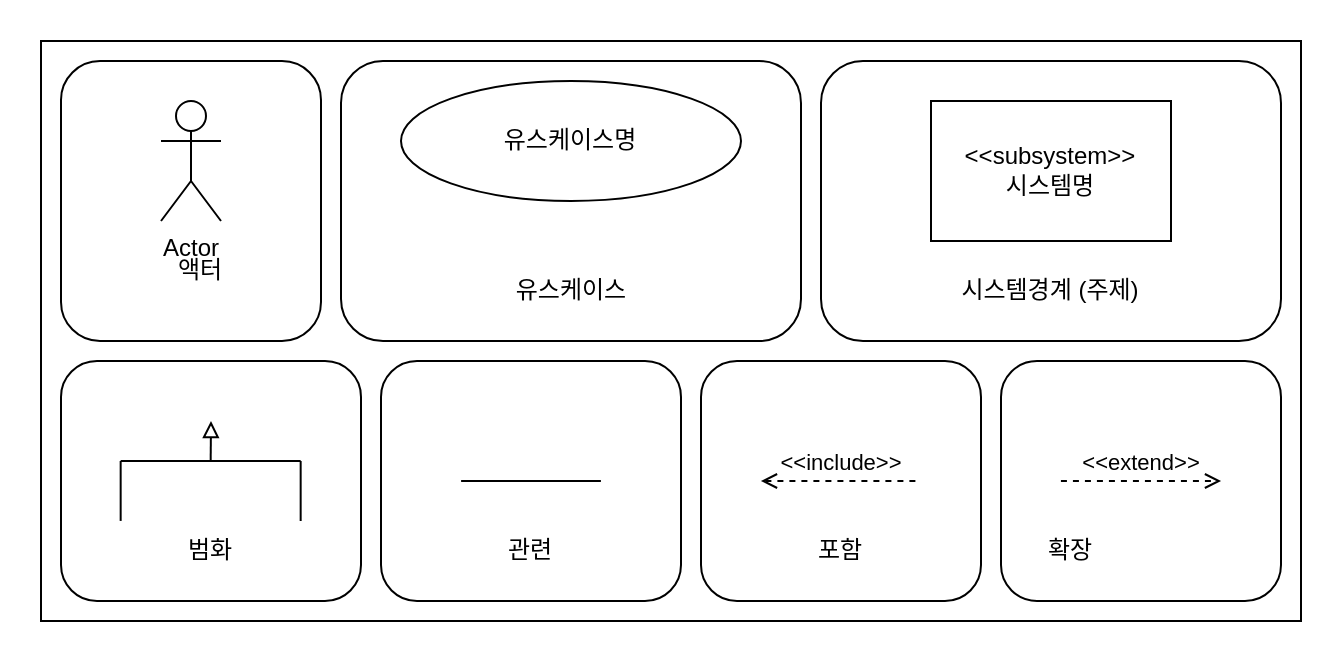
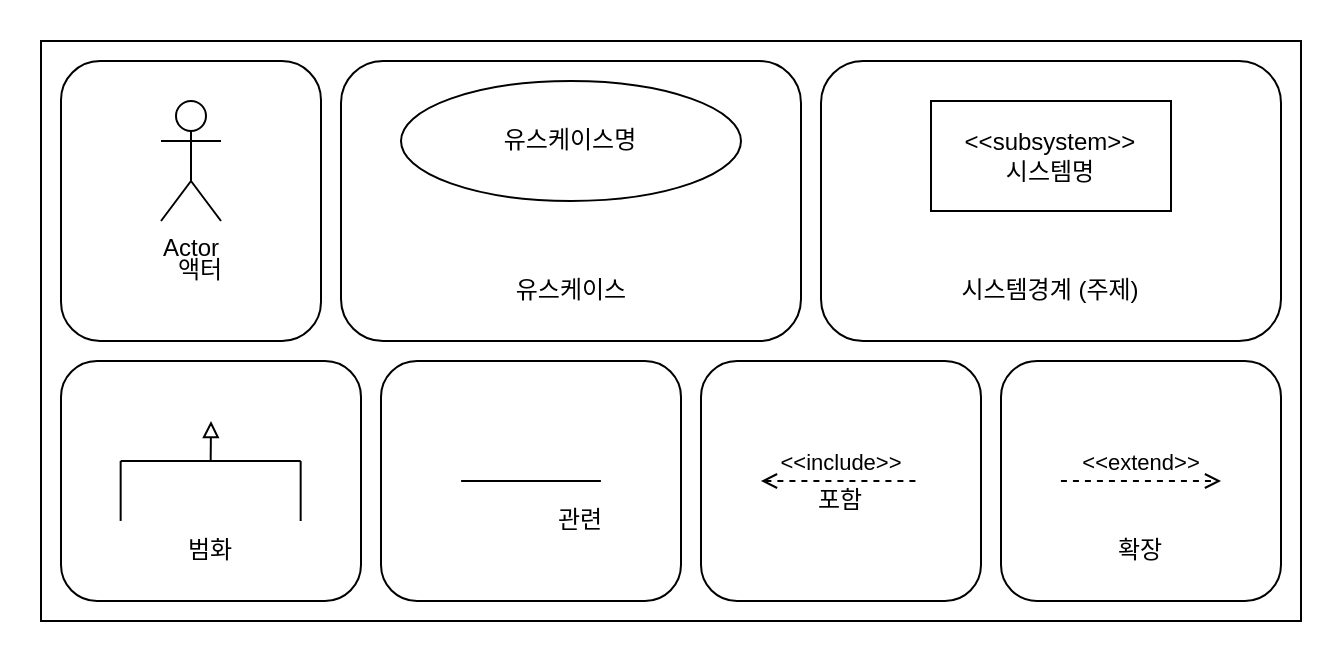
  <mxCell id="0" />
  <mxCell id="1" parent="0" />
  <mxCell id="2" value="" style="rounded=0;whiteSpace=wrap;html=1;" vertex="1" parent="1"><mxGeometry x="20" y="20" width="630" height="290" as="geometry" /></mxCell>
  <mxCell id="3" value="" style="rounded=1;whiteSpace=wrap;html=1;" vertex="1" parent="1"><mxGeometry x="30" y="30" width="130" height="140" as="geometry" /></mxCell>
  <mxCell id="4" value="Actor" style="shape=umlActor;verticalLabelPosition=bottom;verticalAlign=top;html=1;outlineConnect=0;" vertex="1" parent="1"><mxGeometry x="80" y="50" width="30" height="60" as="geometry" /></mxCell>
  <mxCell id="5" value="" style="rounded=1;whiteSpace=wrap;html=1;" vertex="1" parent="1"><mxGeometry x="170" y="30" width="230" height="140" as="geometry" /></mxCell>
  <mxCell id="6" value="" style="rounded=1;whiteSpace=wrap;html=1;" vertex="1" parent="1"><mxGeometry x="410" y="30" width="230" height="140" as="geometry" /></mxCell>
  <mxCell id="7" value="유스케이스명" style="ellipse;whiteSpace=wrap;html=1;" vertex="1" parent="1"><mxGeometry x="200" y="40" width="170" height="60" as="geometry" /></mxCell>
  <mxCell id="8" value="" style="rounded=1;whiteSpace=wrap;html=1;" vertex="1" parent="1"><mxGeometry x="30" y="180" width="150" height="120" as="geometry" /></mxCell>
  <mxCell id="9" value="" style="rounded=1;whiteSpace=wrap;html=1;" vertex="1" parent="1"><mxGeometry x="190" y="180" width="150" height="120" as="geometry" /></mxCell>
  <mxCell id="10" value="" style="rounded=1;whiteSpace=wrap;html=1;" vertex="1" parent="1"><mxGeometry x="350" y="180" width="140" height="120" as="geometry" /></mxCell>
  <mxCell id="11" value="" style="rounded=1;whiteSpace=wrap;html=1;" vertex="1" parent="1"><mxGeometry x="500" y="180" width="140" height="120" as="geometry" /></mxCell>
- <mxCell id="12" value="&amp;lt;&amp;lt;subsystem&amp;gt;&amp;gt;&lt;br&gt;시스템명" style="rounded=0;whiteSpace=wrap;html=1;" vertex="1" parent="1"><mxGeometry x="465" y="50" width="120" height="70" as="geometry" /></mxCell>
+ <mxCell id="12" value="&amp;lt;&amp;lt;subsystem&amp;gt;&amp;gt;&lt;br&gt;시스템명" style="rounded=0;whiteSpace=wrap;html=1;" vertex="1" parent="1"><mxGeometry x="465" y="50" width="120" height="55" as="geometry" /></mxCell>
  <mxCell id="13" value="" style="endArrow=none;html=1;rounded=0;entryX=0.733;entryY=0.5;entryDx=0;entryDy=0;entryPerimeter=0;exitX=0.267;exitY=0.5;exitDx=0;exitDy=0;exitPerimeter=0;" edge="1" parent="1" source="9" target="9"><mxGeometry width="50" height="50" relative="1" as="geometry"><mxPoint x="240" y="260" as="sourcePoint" /><mxPoint x="290" y="210" as="targetPoint" /><Array as="points"><mxPoint x="265" y="240" /></Array></mxGeometry></mxCell>
  <mxCell id="14" value="" style="endArrow=none;html=1;rounded=0;" edge="1" parent="1"><mxGeometry width="50" height="50" relative="1" as="geometry"><mxPoint x="149.83" y="230" as="sourcePoint" /><mxPoint x="59.83" y="230" as="targetPoint" /><Array as="points"><mxPoint x="119.83" y="230" /></Array></mxGeometry></mxCell>
  <mxCell id="15" value="" style="endArrow=none;html=1;rounded=0;exitX=0.2;exitY=0.833;exitDx=0;exitDy=0;exitPerimeter=0;" edge="1" parent="1"><mxGeometry width="50" height="50" relative="1" as="geometry"><mxPoint x="59.83" y="259.96" as="sourcePoint" /><mxPoint x="59.83" y="230" as="targetPoint" /></mxGeometry></mxCell>
  <mxCell id="16" value="" style="endArrow=none;html=1;rounded=0;exitX=0.2;exitY=0.833;exitDx=0;exitDy=0;exitPerimeter=0;" edge="1" parent="1"><mxGeometry width="50" height="50" relative="1" as="geometry"><mxPoint x="149.83" y="260" as="sourcePoint" /><mxPoint x="149.83" y="230" as="targetPoint" /></mxGeometry></mxCell>
  <mxCell id="17" value="" style="endArrow=block;html=1;rounded=0;exitX=0.2;exitY=0.833;exitDx=0;exitDy=0;exitPerimeter=0;endFill=0;" edge="1" parent="1"><mxGeometry width="50" height="50" relative="1" as="geometry"><mxPoint x="104.83" y="230" as="sourcePoint" /><mxPoint x="105" y="210" as="targetPoint" /></mxGeometry></mxCell>
  <mxCell id="18" value="&amp;lt;&amp;lt;include&amp;gt;&amp;gt;" style="endArrow=none;dashed=1;html=1;rounded=0;entryX=0.786;entryY=0.5;entryDx=0;entryDy=0;entryPerimeter=0;exitX=0.214;exitY=0.5;exitDx=0;exitDy=0;exitPerimeter=0;endFill=0;startArrow=open;startFill=0;labelPosition=center;verticalLabelPosition=top;align=center;verticalAlign=bottom;" edge="1" parent="1" source="10" target="10"><mxGeometry width="50" height="50" relative="1" as="geometry"><mxPoint x="190" y="310" as="sourcePoint" /><mxPoint x="240" y="260" as="targetPoint" /></mxGeometry></mxCell>
  <mxCell id="19" value="&amp;lt;&amp;lt;extend&amp;gt;&amp;gt;" style="endArrow=open;dashed=1;html=1;rounded=0;entryX=0.786;entryY=0.5;entryDx=0;entryDy=0;entryPerimeter=0;exitX=0.214;exitY=0.5;exitDx=0;exitDy=0;exitPerimeter=0;endFill=0;labelPosition=center;verticalLabelPosition=top;align=center;verticalAlign=bottom;" edge="1" parent="1" source="11" target="11"><mxGeometry width="50" height="50" relative="1" as="geometry"><mxPoint x="410" y="280" as="sourcePoint" /><mxPoint x="460" y="230" as="targetPoint" /></mxGeometry></mxCell>
  <mxCell id="20" value="액터" style="text;html=1;strokeColor=none;fillColor=none;align=center;verticalAlign=middle;whiteSpace=wrap;rounded=0;" vertex="1" parent="1"><mxGeometry x="70" y="120" width="60" height="30" as="geometry" /></mxCell>
  <mxCell id="21" value="유스케이스" style="text;html=1;strokeColor=none;fillColor=none;align=center;verticalAlign=middle;whiteSpace=wrap;rounded=0;" vertex="1" parent="1"><mxGeometry x="247.5" y="130" width="75" height="30" as="geometry" /></mxCell>
  <mxCell id="22" value="시스템경계 (주제)" style="text;html=1;strokeColor=none;fillColor=none;align=center;verticalAlign=middle;whiteSpace=wrap;rounded=0;" vertex="1" parent="1"><mxGeometry x="470" y="130" width="110" height="30" as="geometry" /></mxCell>
  <mxCell id="23" value="범화" style="text;html=1;strokeColor=none;fillColor=none;align=center;verticalAlign=middle;whiteSpace=wrap;rounded=0;" vertex="1" parent="1"><mxGeometry x="75" y="260" width="60" height="30" as="geometry" /></mxCell>
- <mxCell id="24" value="관련" style="text;html=1;strokeColor=none;fillColor=none;align=center;verticalAlign=middle;whiteSpace=wrap;rounded=0;" vertex="1" parent="1"><mxGeometry x="235" y="260" width="60" height="30" as="geometry" /></mxCell>
- <mxCell id="25" value="포함" style="text;html=1;strokeColor=none;fillColor=none;align=center;verticalAlign=middle;whiteSpace=wrap;rounded=0;" vertex="1" parent="1"><mxGeometry x="390" y="260" width="60" height="30" as="geometry" /></mxCell>
- <mxCell id="26" value="확장" style="text;html=1;strokeColor=none;fillColor=none;align=center;verticalAlign=middle;whiteSpace=wrap;rounded=0;" vertex="1" parent="1"><mxGeometry x="505" y="260" width="60" height="30" as="geometry" /></mxCell>
+ <mxCell id="24" value="관련" style="text;html=1;strokeColor=none;fillColor=none;align=center;verticalAlign=middle;whiteSpace=wrap;rounded=0;" vertex="1" parent="1"><mxGeometry x="260" y="245" width="60" height="30" as="geometry" /></mxCell>
+ <mxCell id="25" value="포함" style="text;html=1;strokeColor=none;fillColor=none;align=center;verticalAlign=middle;whiteSpace=wrap;rounded=0;" vertex="1" parent="1"><mxGeometry x="390" y="235" width="60" height="30" as="geometry" /></mxCell>
+ <mxCell id="26" value="확장" style="text;html=1;strokeColor=none;fillColor=none;align=center;verticalAlign=middle;whiteSpace=wrap;rounded=0;" vertex="1" parent="1"><mxGeometry x="540" y="260" width="60" height="30" as="geometry" /></mxCell>
